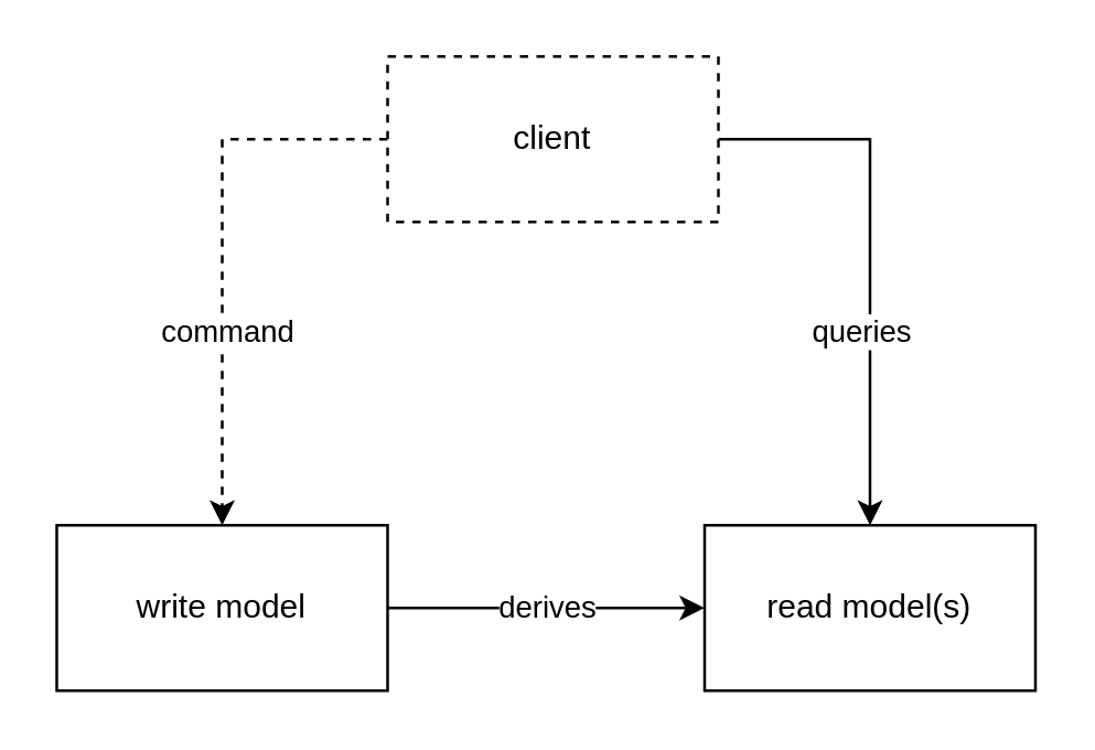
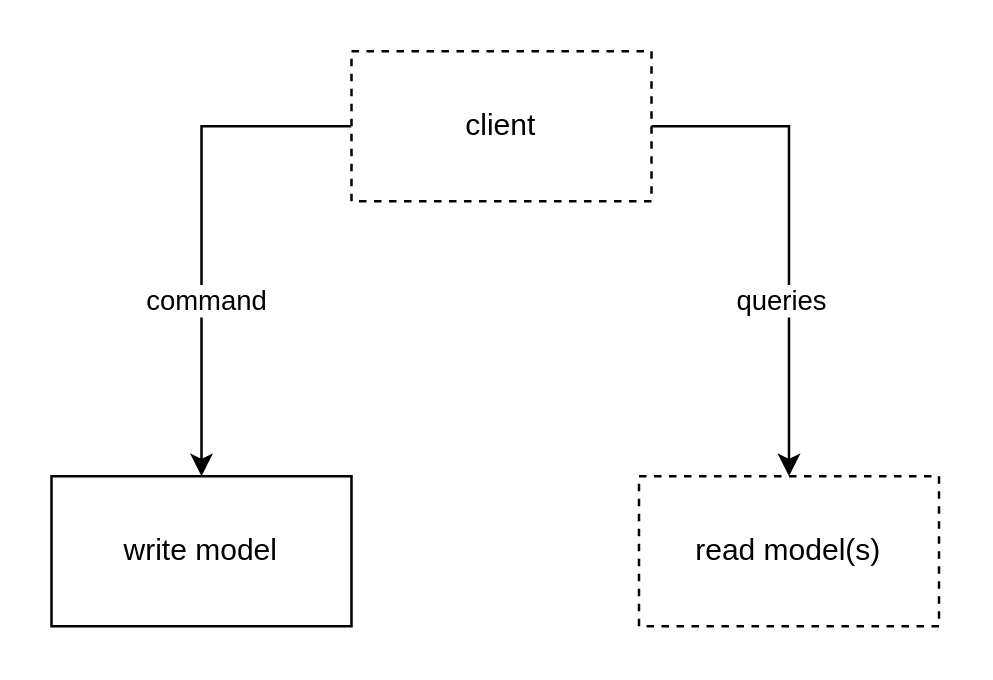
  <mxCell id="0" />
  <mxCell id="1" parent="0" />
- <mxCell id="2" value="command" style="edgeStyle=orthogonalEdgeStyle;rounded=0;orthogonalLoop=1;jettySize=auto;html=1;entryX=0.5;entryY=0;entryDx=0;entryDy=0;exitX=0;exitY=0.5;exitDx=0;exitDy=0;dashed=1;" parent="1" source="3" target="5" edge="1"><mxGeometry x="0.3" y="2" relative="1" as="geometry"><mxPoint as="offset" /></mxGeometry></mxCell>
+ <mxCell id="2" value="command" style="edgeStyle=orthogonalEdgeStyle;rounded=0;orthogonalLoop=1;jettySize=auto;html=1;entryX=0.5;entryY=0;entryDx=0;entryDy=0;exitX=0;exitY=0.5;exitDx=0;exitDy=0;" parent="1" source="3" target="5" edge="1"><mxGeometry x="0.3" y="2" relative="1" as="geometry"><mxPoint as="offset" /></mxGeometry></mxCell>
  <mxCell id="3" value="client" style="rounded=0;whiteSpace=wrap;html=1;dashed=1;" parent="1" vertex="1"><mxGeometry x="140" y="20" width="120" height="60" as="geometry" /></mxCell>
- <mxCell id="4" value="derives" style="edgeStyle=orthogonalEdgeStyle;rounded=0;orthogonalLoop=1;jettySize=auto;html=1;entryX=0;entryY=0.5;entryDx=0;entryDy=0;" parent="1" source="5" target="7" edge="1"><mxGeometry relative="1" as="geometry" /></mxCell>
  <mxCell id="5" value="write model" style="rounded=0;whiteSpace=wrap;html=1;" parent="1" vertex="1"><mxGeometry x="20" y="190" width="120" height="60" as="geometry" /></mxCell>
  <mxCell id="6" value="queries" style="edgeStyle=orthogonalEdgeStyle;rounded=0;orthogonalLoop=1;jettySize=auto;html=1;exitX=1;exitY=0.5;exitDx=0;exitDy=0;" parent="1" source="3" target="7" edge="1"><mxGeometry x="0.282" y="-3" relative="1" as="geometry"><mxPoint as="offset" /></mxGeometry></mxCell>
- <mxCell id="7" value="read model(s)" style="rounded=0;whiteSpace=wrap;html=1;" parent="1" vertex="1"><mxGeometry x="255" y="190" width="120" height="60" as="geometry" /></mxCell>
+ <mxCell id="7" value="read model(s)" style="rounded=0;whiteSpace=wrap;html=1;dashed=1;" parent="1" vertex="1"><mxGeometry x="255" y="190" width="120" height="60" as="geometry" /></mxCell>
